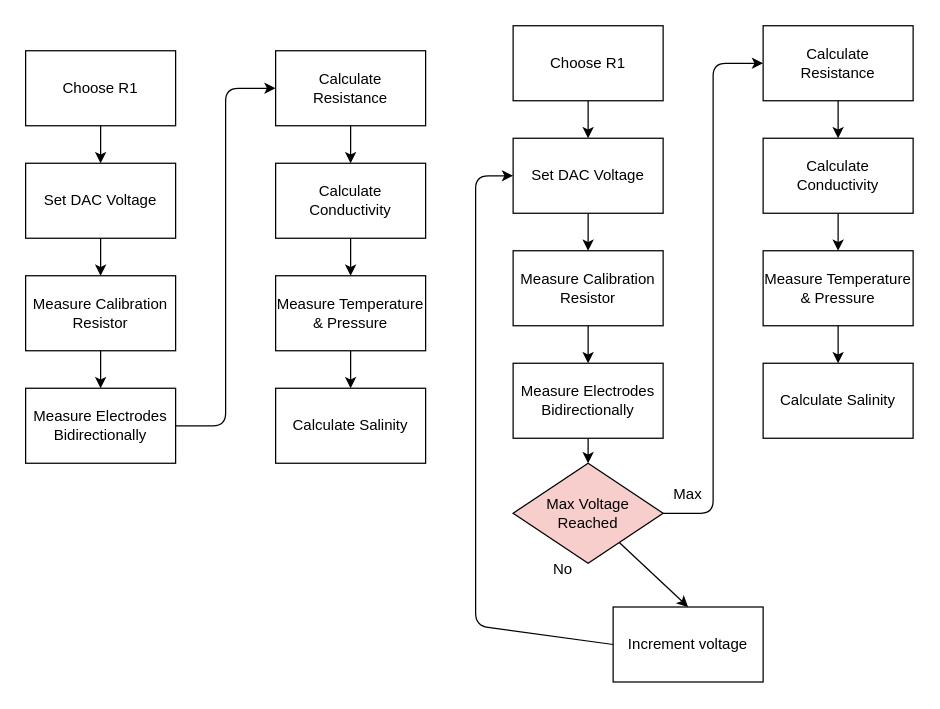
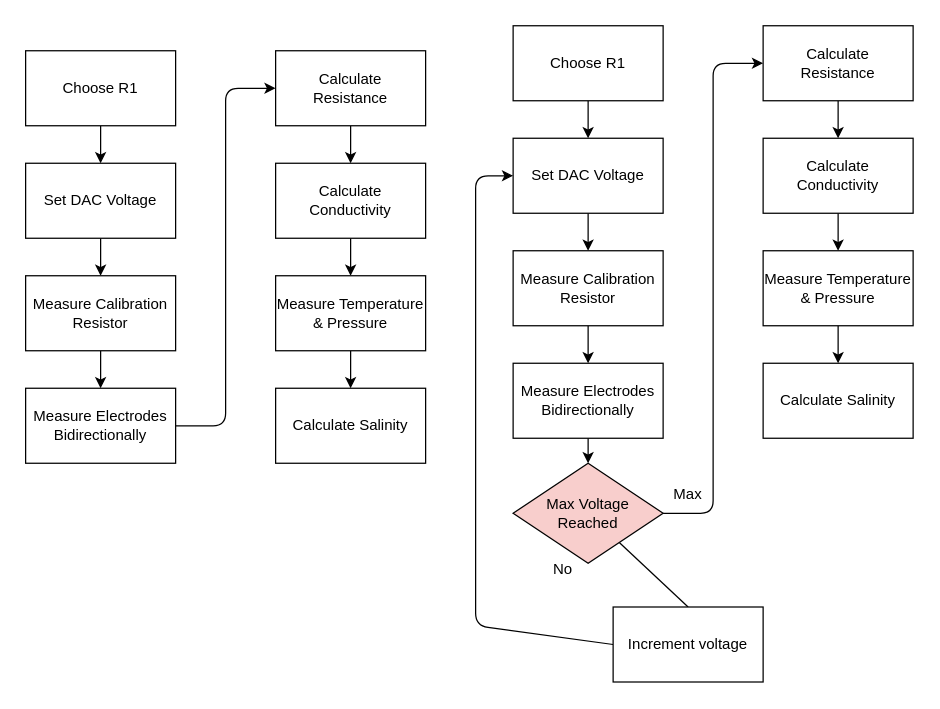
  <mxCell id="0" />
  <mxCell id="1" parent="0" />
  <mxCell id="2" style="edgeStyle=none;html=1;entryX=0.5;entryY=0;entryDx=0;entryDy=0;" edge="1" parent="1" source="3" target="5"><mxGeometry relative="1" as="geometry" /></mxCell>
  <mxCell id="3" value="Choose R1" style="rounded=0;whiteSpace=wrap;html=1;" vertex="1" parent="1"><mxGeometry x="20" y="40" width="120" height="60" as="geometry" /></mxCell>
  <mxCell id="4" style="edgeStyle=none;html=1;entryX=0.5;entryY=0;entryDx=0;entryDy=0;" edge="1" parent="1" source="5" target="7"><mxGeometry relative="1" as="geometry" /></mxCell>
  <mxCell id="5" value="Set DAC Voltage" style="rounded=0;whiteSpace=wrap;html=1;" vertex="1" parent="1"><mxGeometry x="20" y="130" width="120" height="60" as="geometry" /></mxCell>
  <mxCell id="6" style="edgeStyle=none;html=1;" edge="1" parent="1" source="7" target="8"><mxGeometry relative="1" as="geometry" /></mxCell>
  <mxCell id="7" value="Measure Calibration Resistor" style="rounded=0;whiteSpace=wrap;html=1;" vertex="1" parent="1"><mxGeometry x="20" y="220" width="120" height="60" as="geometry" /></mxCell>
  <mxCell id="8" value="Measure Electrodes&lt;div&gt;Bidirectionally&lt;/div&gt;" style="rounded=0;whiteSpace=wrap;html=1;" vertex="1" parent="1"><mxGeometry x="20" y="310" width="120" height="60" as="geometry" /></mxCell>
  <mxCell id="9" style="edgeStyle=none;html=1;entryX=0.5;entryY=0;entryDx=0;entryDy=0;" edge="1" parent="1" source="10" target="12"><mxGeometry relative="1" as="geometry" /></mxCell>
  <mxCell id="10" value="Calculate&lt;div&gt;Resistance&lt;/div&gt;" style="rounded=0;whiteSpace=wrap;html=1;" vertex="1" parent="1"><mxGeometry x="220" y="40" width="120" height="60" as="geometry" /></mxCell>
  <mxCell id="11" style="edgeStyle=none;html=1;entryX=0.5;entryY=0;entryDx=0;entryDy=0;" edge="1" parent="1" source="12" target="15"><mxGeometry relative="1" as="geometry" /></mxCell>
  <mxCell id="12" value="Calculate Conductivity" style="rounded=0;whiteSpace=wrap;html=1;" vertex="1" parent="1"><mxGeometry x="220" y="130" width="120" height="60" as="geometry" /></mxCell>
  <mxCell id="13" value="Calculate Salinity" style="rounded=0;whiteSpace=wrap;html=1;" vertex="1" parent="1"><mxGeometry x="220" y="310" width="120" height="60" as="geometry" /></mxCell>
  <mxCell id="14" style="edgeStyle=none;html=1;entryX=0.5;entryY=0;entryDx=0;entryDy=0;" edge="1" parent="1" source="15" target="13"><mxGeometry relative="1" as="geometry" /></mxCell>
  <mxCell id="15" value="Measure Temperature &amp;amp; Pressure" style="rounded=0;whiteSpace=wrap;html=1;" vertex="1" parent="1"><mxGeometry x="220" y="220" width="120" height="60" as="geometry" /></mxCell>
  <mxCell id="16" value="" style="endArrow=classic;html=1;exitX=1;exitY=0.5;exitDx=0;exitDy=0;entryX=0;entryY=0.5;entryDx=0;entryDy=0;" edge="1" parent="1" source="8" target="10"><mxGeometry width="50" height="50" relative="1" as="geometry"><mxPoint x="140" y="470" as="sourcePoint" /><mxPoint x="190" y="420" as="targetPoint" /><Array as="points"><mxPoint x="180" y="340" /><mxPoint x="180" y="70" /></Array></mxGeometry></mxCell>
  <mxCell id="17" style="edgeStyle=none;html=1;entryX=0.5;entryY=0;entryDx=0;entryDy=0;" edge="1" parent="1" source="18" target="20"><mxGeometry relative="1" as="geometry" /></mxCell>
  <mxCell id="18" value="Choose R1" style="rounded=0;whiteSpace=wrap;html=1;" vertex="1" parent="1"><mxGeometry x="410" y="20" width="120" height="60" as="geometry" /></mxCell>
  <mxCell id="19" style="edgeStyle=none;html=1;entryX=0.5;entryY=0;entryDx=0;entryDy=0;" edge="1" parent="1" source="20" target="22"><mxGeometry relative="1" as="geometry" /></mxCell>
  <mxCell id="20" value="Set DAC Voltage" style="rounded=0;whiteSpace=wrap;html=1;" vertex="1" parent="1"><mxGeometry x="410" y="110" width="120" height="60" as="geometry" /></mxCell>
  <mxCell id="21" style="edgeStyle=none;html=1;" edge="1" parent="1" source="22" target="24"><mxGeometry relative="1" as="geometry" /></mxCell>
  <mxCell id="22" value="Measure Calibration Resistor" style="rounded=0;whiteSpace=wrap;html=1;" vertex="1" parent="1"><mxGeometry x="410" y="200" width="120" height="60" as="geometry" /></mxCell>
  <mxCell id="23" style="edgeStyle=none;html=1;entryX=0.5;entryY=0;entryDx=0;entryDy=0;" edge="1" parent="1" source="24" target="34"><mxGeometry relative="1" as="geometry" /></mxCell>
  <mxCell id="24" value="Measure Electrodes&lt;div&gt;Bidirectionally&lt;/div&gt;" style="rounded=0;whiteSpace=wrap;html=1;" vertex="1" parent="1"><mxGeometry x="410" y="290" width="120" height="60" as="geometry" /></mxCell>
  <mxCell id="25" style="edgeStyle=none;html=1;entryX=0.5;entryY=0;entryDx=0;entryDy=0;" edge="1" parent="1" source="26" target="28"><mxGeometry relative="1" as="geometry" /></mxCell>
  <mxCell id="26" value="Calculate&lt;div&gt;Resistance&lt;/div&gt;" style="rounded=0;whiteSpace=wrap;html=1;" vertex="1" parent="1"><mxGeometry x="610" y="20" width="120" height="60" as="geometry" /></mxCell>
  <mxCell id="27" style="edgeStyle=none;html=1;entryX=0.5;entryY=0;entryDx=0;entryDy=0;" edge="1" parent="1" source="28" target="31"><mxGeometry relative="1" as="geometry" /></mxCell>
  <mxCell id="28" value="Calculate Conductivity" style="rounded=0;whiteSpace=wrap;html=1;" vertex="1" parent="1"><mxGeometry x="610" y="110" width="120" height="60" as="geometry" /></mxCell>
  <mxCell id="29" value="Calculate Salinity" style="rounded=0;whiteSpace=wrap;html=1;" vertex="1" parent="1"><mxGeometry x="610" y="290" width="120" height="60" as="geometry" /></mxCell>
  <mxCell id="30" style="edgeStyle=none;html=1;entryX=0.5;entryY=0;entryDx=0;entryDy=0;" edge="1" parent="1" source="31" target="29"><mxGeometry relative="1" as="geometry" /></mxCell>
  <mxCell id="31" value="Measure Temperature &amp;amp; Pressure" style="rounded=0;whiteSpace=wrap;html=1;" vertex="1" parent="1"><mxGeometry x="610" y="200" width="120" height="60" as="geometry" /></mxCell>
  <mxCell id="32" value="" style="endArrow=classic;html=1;entryX=0;entryY=0.5;entryDx=0;entryDy=0;exitX=1;exitY=0.5;exitDx=0;exitDy=0;" edge="1" parent="1" source="34" target="26"><mxGeometry width="50" height="50" relative="1" as="geometry"><mxPoint x="590" y="430" as="sourcePoint" /><mxPoint x="580" y="400" as="targetPoint" /><Array as="points"><mxPoint x="570" y="410" /><mxPoint x="570" y="320" /><mxPoint x="570" y="50" /></Array></mxGeometry></mxCell>
- <mxCell id="33" style="edgeStyle=none;html=1;entryX=0.5;entryY=0;entryDx=0;entryDy=0;" edge="1" parent="1" source="34" target="37"><mxGeometry relative="1" as="geometry" /></mxCell>
+ <mxCell id="33" style="edgeStyle=none;html=1;entryX=0.5;entryY=0;entryDx=0;entryDy=0;endArrow=none;" edge="1" parent="1" source="34" target="37"><mxGeometry relative="1" as="geometry" /></mxCell>
  <mxCell id="34" value="Max Voltage&lt;div&gt;Reached&lt;/div&gt;" style="rhombus;whiteSpace=wrap;html=1;fillColor=#f8cecc;" vertex="1" parent="1"><mxGeometry x="410" y="370" width="120" height="80" as="geometry" /></mxCell>
  <mxCell id="35" value="" style="endArrow=classic;html=1;entryX=0;entryY=0.5;entryDx=0;entryDy=0;exitX=0;exitY=0.5;exitDx=0;exitDy=0;" edge="1" parent="1" source="37" target="20"><mxGeometry width="50" height="50" relative="1" as="geometry"><mxPoint x="380" y="500" as="sourcePoint" /><mxPoint x="380" y="370" as="targetPoint" /><Array as="points"><mxPoint x="380" y="500" /><mxPoint x="380" y="410" /><mxPoint x="380" y="140" /></Array></mxGeometry></mxCell>
  <mxCell id="36" value="Max" style="text;html=1;align=center;verticalAlign=middle;whiteSpace=wrap;rounded=0;" vertex="1" parent="1"><mxGeometry x="520" y="380" width="60" height="30" as="geometry" /></mxCell>
  <mxCell id="37" value="Increment voltage" style="rounded=0;whiteSpace=wrap;html=1;" vertex="1" parent="1"><mxGeometry x="490" y="485" width="120" height="60" as="geometry" /></mxCell>
  <mxCell id="38" value="No" style="text;html=1;align=center;verticalAlign=middle;whiteSpace=wrap;rounded=0;" vertex="1" parent="1"><mxGeometry x="420" y="440" width="60" height="30" as="geometry" /></mxCell>
